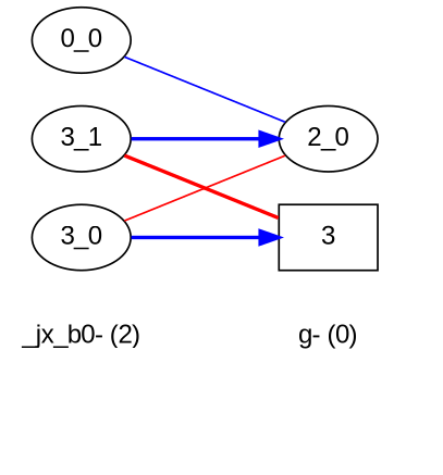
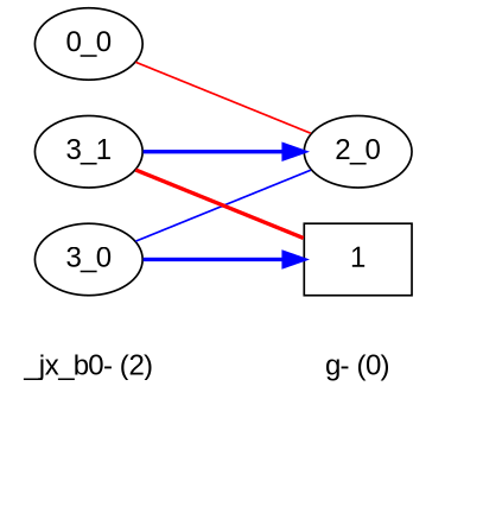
  digraph {
    fontname="Liberation Sans"
    rankdir=LR
    node [fontname="Liberation Sans"]
    edge [dir=none fontname="Liberation Sans" style=bold color=red]
    "CONST NODES" [shape=plaintext style=invis]
    "_jx_b0- (2)" [shape=plaintext]
    "g- (0)" [shape=plaintext]
    "0_0"
    "2_0"
    "3_0"
    "3_1"
-   1 [shape=box label=3]
+   1 [shape=box]
    subgraph sub_1 {
      "CONST NODES"
      "_jx_b0- (2)"
      "g- (0)"
    }
    subgraph sub_2 {
      rank=same
      "_jx_b0- (2)"
      "0_0"
    }
    subgraph sub_3 {
      rank=same
      "g- (0)"
      "2_0"
    }
    subgraph sub_4 {
      rank=same
      "3_0"
      "3_1"
    }
    subgraph sub_5 {
      rank=same
      "CONST NODES"
      subgraph sub_6 {
        rank=same
        1
      }
    }
    "_jx_b0- (2)" -> "g- (0)" [style=invis color=""]
-   "0_0" -> "2_0" [color=blue style=""]
-   "2_0" -> "3_0" [style=""]
+   "0_0" -> "2_0" [style=""]
+   "2_0" -> "3_0" [color=blue style=""]
    "3_0" -> 1 [color=blue dir=forward]
    "3_1" -> "2_0" [color=blue dir=forward]
    "3_1" -> 1
  }
